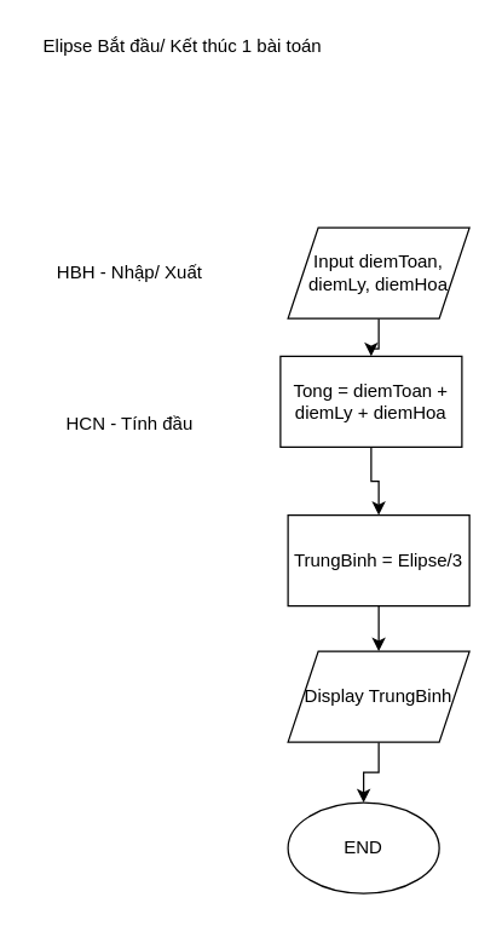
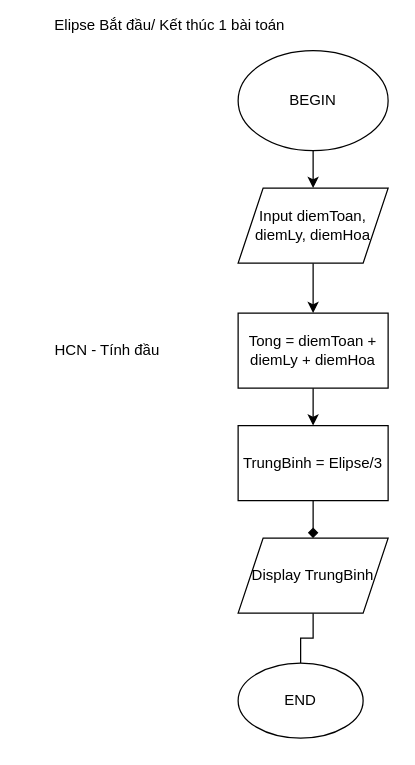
  <mxCell id="0" />
  <mxCell id="1" parent="0" />
- <mxCell id="4" value="Elipse Bắt đầu/ Kết thúc 1 bài toán" style="text;html=1;align=center;verticalAlign=middle;resizable=0;points=[];autosize=1;strokeColor=none;" vertex="1" parent="1"><mxGeometry y="20" width="200" height="20" as="geometry" x="20" /></mxCell>
+ <mxCell id="2" value="" style="edgeStyle=orthogonalEdgeStyle;rounded=0;orthogonalLoop=1;jettySize=auto;html=1;" edge="1" parent="1" source="3" target="6"><mxGeometry relative="1" as="geometry" /></mxCell>
+ <mxCell id="3" value="BEGIN" style="ellipse;whiteSpace=wrap;html=1;" vertex="1" parent="1"><mxGeometry x="190" y="40" width="120" height="80" as="geometry" /></mxCell>
+ <mxCell id="4" value="Elipse Bắt đầu/ Kết thúc 1 bài toán" style="text;html=1;align=center;verticalAlign=middle;resizable=0;points=[];autosize=1;strokeColor=none;" vertex="1" parent="1"><mxGeometry x="35" y="10" width="200" height="20" as="geometry" /></mxCell>
  <mxCell id="5" value="" style="edgeStyle=orthogonalEdgeStyle;rounded=0;orthogonalLoop=1;jettySize=auto;html=1;" edge="1" parent="1" source="6" target="10"><mxGeometry relative="1" as="geometry" /></mxCell>
  <mxCell id="6" value="Input diemToan, diemLy, diemHoa" style="shape=parallelogram;perimeter=parallelogramPerimeter;whiteSpace=wrap;html=1;fixedSize=1;" vertex="1" parent="1"><mxGeometry x="190" y="150" width="120" height="60" as="geometry" /></mxCell>
- <mxCell id="7" value="HBH - Nhập/ Xuất" style="text;html=1;align=center;verticalAlign=middle;resizable=0;points=[];autosize=1;strokeColor=none;" vertex="1" parent="1"><mxGeometry x="30" y="170" width="110" height="20" as="geometry" /></mxCell>
  <mxCell id="8" value="HCN - Tính đầu" style="text;html=1;align=center;verticalAlign=middle;resizable=0;points=[];autosize=1;strokeColor=none;" vertex="1" parent="1"><mxGeometry x="35" y="270" width="100" height="20" as="geometry" /></mxCell>
  <mxCell id="9" value="" style="edgeStyle=orthogonalEdgeStyle;rounded=0;orthogonalLoop=1;jettySize=auto;html=1;" edge="1" parent="1" source="10" target="12"><mxGeometry relative="1" as="geometry" /></mxCell>
- <mxCell id="10" value="Tong = diemToan + diemLy + diemHoa" style="whiteSpace=wrap;html=1;" vertex="1" parent="1"><mxGeometry x="185" y="235" width="120" height="60" as="geometry" /></mxCell>
- <mxCell id="11" value="" style="edgeStyle=orthogonalEdgeStyle;rounded=0;orthogonalLoop=1;jettySize=auto;html=1;" edge="1" parent="1" source="12" target="14"><mxGeometry relative="1" as="geometry" /></mxCell>
+ <mxCell id="10" value="Tong = diemToan + diemLy + diemHoa" style="whiteSpace=wrap;html=1;" vertex="1" parent="1"><mxGeometry x="190" y="250" width="120" height="60" as="geometry" /></mxCell>
+ <mxCell id="11" value="" style="edgeStyle=orthogonalEdgeStyle;rounded=0;orthogonalLoop=1;jettySize=auto;html=1;endArrow=diamond;" edge="1" parent="1" source="12" target="14"><mxGeometry relative="1" as="geometry" /></mxCell>
  <mxCell id="12" value="TrungBinh = Elipse/3" style="whiteSpace=wrap;html=1;" vertex="1" parent="1"><mxGeometry x="190" y="340" width="120" height="60" as="geometry" /></mxCell>
- <mxCell id="13" value="" style="edgeStyle=orthogonalEdgeStyle;rounded=0;orthogonalLoop=1;jettySize=auto;html=1;" edge="1" parent="1" source="14" target="15"><mxGeometry relative="1" as="geometry" /></mxCell>
+ <mxCell id="13" value="" style="edgeStyle=orthogonalEdgeStyle;rounded=0;orthogonalLoop=1;jettySize=auto;html=1;endArrow=none;" edge="1" parent="1" source="14" target="15"><mxGeometry relative="1" as="geometry" /></mxCell>
  <mxCell id="14" value="Display TrungBinh" style="shape=parallelogram;perimeter=parallelogramPerimeter;whiteSpace=wrap;html=1;fixedSize=1;" vertex="1" parent="1"><mxGeometry x="190" y="430" width="120" height="60" as="geometry" /></mxCell>
  <mxCell id="15" value="END" style="ellipse;whiteSpace=wrap;html=1;" vertex="1" parent="1"><mxGeometry x="190" y="530" width="100" height="60" as="geometry" /></mxCell>
